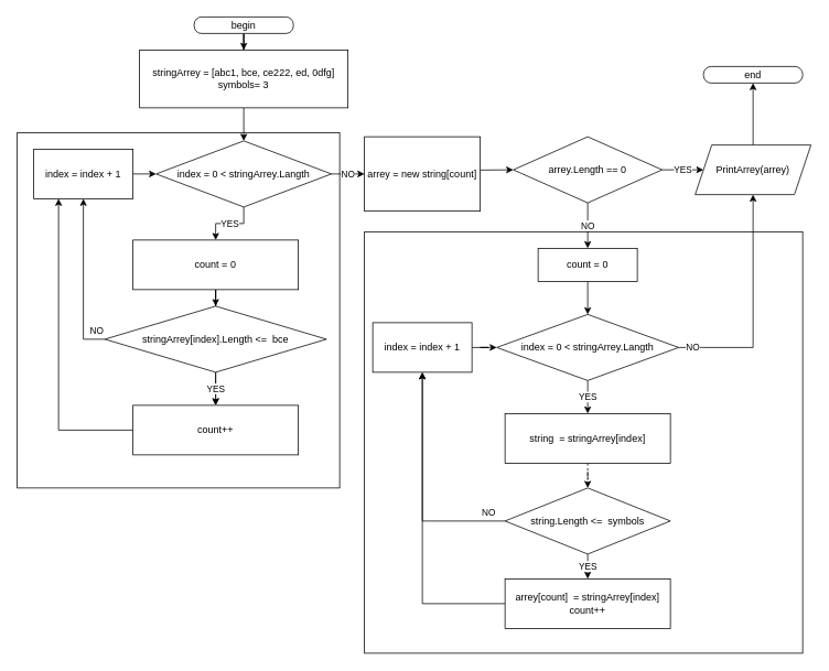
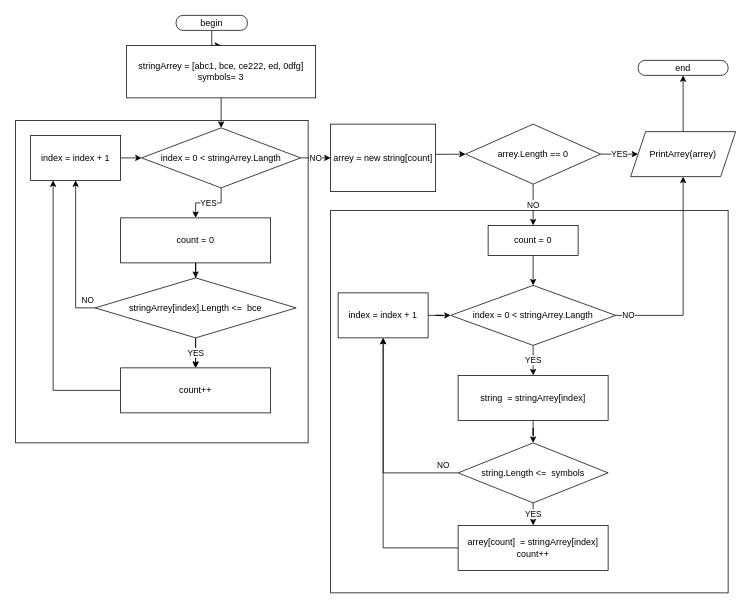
  <mxCell id="0" />
  <mxCell id="1" parent="0" />
  <mxCell id="2" value="" style="rounded=0;whiteSpace=wrap;html=1;" vertex="1" parent="1"><mxGeometry x="440" y="280" width="530" height="510" as="geometry" /></mxCell>
  <mxCell id="3" value="" style="rounded=0;whiteSpace=wrap;html=1;" vertex="1" parent="1"><mxGeometry x="20" y="160" width="390" height="430" as="geometry" /></mxCell>
  <mxCell id="4" style="edgeStyle=orthogonalEdgeStyle;rounded=0;orthogonalLoop=1;jettySize=auto;html=1;entryX=0.5;entryY=0;entryDx=0;entryDy=0;" parent="1" source="5" target="7" edge="1"><mxGeometry relative="1" as="geometry" /></mxCell>
- <mxCell id="5" value="begin" style="rounded=1;whiteSpace=wrap;html=1;arcSize=45;" parent="1" vertex="1"><mxGeometry x="234" y="20" width="120" height="20" as="geometry" /></mxCell>
+ <mxCell id="5" value="begin" style="rounded=1;whiteSpace=wrap;html=1;arcSize=45;" parent="1" vertex="1"><mxGeometry x="234" y="20" width="95" height="20" as="geometry" /></mxCell>
  <mxCell id="6" style="edgeStyle=orthogonalEdgeStyle;rounded=0;orthogonalLoop=1;jettySize=auto;html=1;" parent="1" source="7" target="10" edge="1"><mxGeometry relative="1" as="geometry" /></mxCell>
  <mxCell id="7" value="stringArrey = [abc1, bce, ce222, ed, 0dfg]&lt;br&gt;symbols= 3" style="rounded=0;whiteSpace=wrap;html=1;" parent="1" vertex="1"><mxGeometry x="168" y="60" width="252" height="70" as="geometry" /></mxCell>
  <mxCell id="8" value="YES" style="edgeStyle=orthogonalEdgeStyle;rounded=0;orthogonalLoop=1;jettySize=auto;html=1;entryX=0.5;entryY=0;entryDx=0;entryDy=0;" parent="1" source="10" target="16" edge="1"><mxGeometry relative="1" as="geometry" /></mxCell>
  <mxCell id="9" value="NO" style="edgeStyle=orthogonalEdgeStyle;rounded=0;orthogonalLoop=1;jettySize=auto;html=1;entryX=0;entryY=0.5;entryDx=0;entryDy=0;" parent="1" source="10" target="23" edge="1"><mxGeometry relative="1" as="geometry" /></mxCell>
  <mxCell id="10" value="index = 0&amp;nbsp;&amp;lt; stringArrey.Langth" style="rhombus;whiteSpace=wrap;html=1;" parent="1" vertex="1"><mxGeometry x="188" y="170" width="212" height="80" as="geometry" /></mxCell>
  <mxCell id="11" style="edgeStyle=orthogonalEdgeStyle;rounded=0;orthogonalLoop=1;jettySize=auto;html=1;entryX=0.5;entryY=0;entryDx=0;entryDy=0;" parent="1" source="14" target="18" edge="1"><mxGeometry relative="1" as="geometry" /></mxCell>
  <mxCell id="12" value="NO" style="edgeStyle=orthogonalEdgeStyle;rounded=0;orthogonalLoop=1;jettySize=auto;html=1;entryX=0.5;entryY=1;entryDx=0;entryDy=0;exitX=0;exitY=0.5;exitDx=0;exitDy=0;" parent="1" source="14" target="35" edge="1"><mxGeometry x="-0.894" y="-10" relative="1" as="geometry"><mxPoint as="offset" /></mxGeometry></mxCell>
  <mxCell id="13" value="YES" style="edgeStyle=orthogonalEdgeStyle;rounded=0;orthogonalLoop=1;jettySize=auto;html=1;" parent="1" source="14" target="18" edge="1"><mxGeometry relative="1" as="geometry" /></mxCell>
  <mxCell id="14" value="stringArrey[index].Length&amp;nbsp;&amp;lt;=&amp;nbsp; bce" style="rhombus;whiteSpace=wrap;html=1;" parent="1" vertex="1"><mxGeometry x="126" y="370" width="268" height="80" as="geometry" /></mxCell>
  <mxCell id="15" value="" style="edgeStyle=orthogonalEdgeStyle;rounded=0;orthogonalLoop=1;jettySize=auto;html=1;" edge="1" parent="1" source="16" target="14"><mxGeometry relative="1" as="geometry" /></mxCell>
  <mxCell id="16" value="count = 0" style="rounded=0;whiteSpace=wrap;html=1;" parent="1" vertex="1"><mxGeometry x="160" y="290" width="200" height="60" as="geometry" /></mxCell>
  <mxCell id="17" style="edgeStyle=orthogonalEdgeStyle;rounded=0;orthogonalLoop=1;jettySize=auto;html=1;entryX=0.25;entryY=1;entryDx=0;entryDy=0;" edge="1" parent="1" source="18" target="35"><mxGeometry relative="1" as="geometry"><Array as="points"><mxPoint x="70" y="520" /></Array></mxGeometry></mxCell>
  <mxCell id="18" value="count++" style="rounded=0;whiteSpace=wrap;html=1;" parent="1" vertex="1"><mxGeometry x="160" y="490" width="200" height="60" as="geometry" /></mxCell>
  <mxCell id="19" value="YES" style="edgeStyle=orthogonalEdgeStyle;rounded=0;orthogonalLoop=1;jettySize=auto;html=1;entryX=0;entryY=0.5;entryDx=0;entryDy=0;" parent="1" source="21" target="42" edge="1"><mxGeometry relative="1" as="geometry"><mxPoint x="850" y="205" as="targetPoint" /></mxGeometry></mxCell>
  <mxCell id="20" value="NO" style="edgeStyle=orthogonalEdgeStyle;rounded=0;orthogonalLoop=1;jettySize=auto;html=1;" parent="1" source="21" target="37" edge="1"><mxGeometry relative="1" as="geometry" /></mxCell>
  <mxCell id="21" value="arrey.Length == 0" style="rhombus;whiteSpace=wrap;html=1;" parent="1" vertex="1"><mxGeometry x="620" y="165" width="180" height="80" as="geometry" /></mxCell>
  <mxCell id="22" style="edgeStyle=orthogonalEdgeStyle;rounded=0;orthogonalLoop=1;jettySize=auto;html=1;entryX=0;entryY=0.5;entryDx=0;entryDy=0;" parent="1" target="21" edge="1"><mxGeometry relative="1" as="geometry"><mxPoint x="488" y="205" as="sourcePoint" /></mxGeometry></mxCell>
  <mxCell id="23" value="arrey = new string[count]" style="rounded=0;whiteSpace=wrap;html=1;" parent="1" vertex="1"><mxGeometry x="440" y="165" width="140" height="90" as="geometry" /></mxCell>
  <mxCell id="24" value="NO&lt;br&gt;" style="edgeStyle=orthogonalEdgeStyle;rounded=0;orthogonalLoop=1;jettySize=auto;html=1;entryX=0.5;entryY=1;entryDx=0;entryDy=0;" parent="1" source="26" target="42" edge="1"><mxGeometry x="-0.873" relative="1" as="geometry"><mxPoint as="offset" /><mxPoint x="950" y="235" as="targetPoint" /></mxGeometry></mxCell>
  <mxCell id="25" value="YES" style="edgeStyle=orthogonalEdgeStyle;rounded=0;orthogonalLoop=1;jettySize=auto;html=1;entryX=0.5;entryY=0;entryDx=0;entryDy=0;" parent="1" source="26" target="31" edge="1"><mxGeometry relative="1" as="geometry" /></mxCell>
  <mxCell id="26" value="index = 0&amp;nbsp;&amp;lt; stringArrey.Langth" style="rhombus;whiteSpace=wrap;html=1;" parent="1" vertex="1"><mxGeometry x="600" y="380" width="220" height="80" as="geometry" /></mxCell>
  <mxCell id="27" value="YES" style="edgeStyle=orthogonalEdgeStyle;rounded=0;orthogonalLoop=1;jettySize=auto;html=1;entryX=0.5;entryY=0;entryDx=0;entryDy=0;" parent="1" source="29" target="33" edge="1"><mxGeometry relative="1" as="geometry" /></mxCell>
  <mxCell id="28" value="NO" style="edgeStyle=orthogonalEdgeStyle;rounded=0;orthogonalLoop=1;jettySize=auto;html=1;entryX=0.5;entryY=1;entryDx=0;entryDy=0;" parent="1" source="29" target="39" edge="1"><mxGeometry x="-0.857" y="-10" relative="1" as="geometry"><mxPoint as="offset" /></mxGeometry></mxCell>
  <mxCell id="29" value="string.Length &amp;lt;=&amp;nbsp; symbols" style="rhombus;whiteSpace=wrap;html=1;" parent="1" vertex="1"><mxGeometry x="610" y="590" width="200" height="80" as="geometry" /></mxCell>
- <mxCell id="30" style="edgeStyle=orthogonalEdgeStyle;rounded=0;orthogonalLoop=1;jettySize=auto;html=1;entryX=0.5;entryY=0;entryDx=0;entryDy=0;dashed=1;" parent="1" source="31" target="29" edge="1"><mxGeometry relative="1" as="geometry" /></mxCell>
+ <mxCell id="30" style="edgeStyle=orthogonalEdgeStyle;rounded=0;orthogonalLoop=1;jettySize=auto;html=1;entryX=0.5;entryY=0;entryDx=0;entryDy=0;" parent="1" source="31" target="29" edge="1"><mxGeometry relative="1" as="geometry" /></mxCell>
  <mxCell id="31" value="string&amp;nbsp; = stringArrey[index]" style="rounded=0;whiteSpace=wrap;html=1;" parent="1" vertex="1"><mxGeometry x="610" y="500" width="200" height="60" as="geometry" /></mxCell>
  <mxCell id="32" style="edgeStyle=orthogonalEdgeStyle;rounded=0;orthogonalLoop=1;jettySize=auto;html=1;entryX=0.5;entryY=1;entryDx=0;entryDy=0;" parent="1" source="33" target="39" edge="1"><mxGeometry relative="1" as="geometry" /></mxCell>
  <mxCell id="33" value="arrey[count]&amp;nbsp; = stringArrey[index]&lt;br&gt;count++" style="rounded=0;whiteSpace=wrap;html=1;" parent="1" vertex="1"><mxGeometry x="610" y="700" width="200" height="60" as="geometry" /></mxCell>
  <mxCell id="34" style="edgeStyle=orthogonalEdgeStyle;rounded=0;orthogonalLoop=1;jettySize=auto;html=1;entryX=0;entryY=0.5;entryDx=0;entryDy=0;" parent="1" source="35" target="10" edge="1"><mxGeometry relative="1" as="geometry"><Array as="points"><mxPoint x="100" y="210" /></Array></mxGeometry></mxCell>
  <mxCell id="35" value="index = index + 1" style="rounded=0;whiteSpace=wrap;html=1;" parent="1" vertex="1"><mxGeometry x="40" y="180" width="120" height="60" as="geometry" /></mxCell>
  <mxCell id="36" style="edgeStyle=orthogonalEdgeStyle;rounded=0;orthogonalLoop=1;jettySize=auto;html=1;entryX=0.5;entryY=0;entryDx=0;entryDy=0;" parent="1" source="37" target="26" edge="1"><mxGeometry relative="1" as="geometry" /></mxCell>
  <mxCell id="37" value="count = 0" style="rounded=0;whiteSpace=wrap;html=1;" parent="1" vertex="1"><mxGeometry x="650" y="300" width="120" height="40" as="geometry" /></mxCell>
  <mxCell id="38" style="edgeStyle=orthogonalEdgeStyle;rounded=0;orthogonalLoop=1;jettySize=auto;html=1;" parent="1" source="39" target="26" edge="1"><mxGeometry relative="1" as="geometry" /></mxCell>
  <mxCell id="39" value="index = index + 1" style="rounded=0;whiteSpace=wrap;html=1;" parent="1" vertex="1"><mxGeometry x="450" y="390" width="120" height="60" as="geometry" /></mxCell>
  <mxCell id="40" value="end" style="rounded=1;whiteSpace=wrap;html=1;arcSize=47;" parent="1" vertex="1"><mxGeometry x="850" y="80" width="120" height="20" as="geometry" /></mxCell>
  <mxCell id="41" style="edgeStyle=orthogonalEdgeStyle;rounded=0;orthogonalLoop=1;jettySize=auto;html=1;" edge="1" parent="1" source="42" target="40"><mxGeometry relative="1" as="geometry" /></mxCell>
  <mxCell id="42" value="PrintArrey(arrey)" style="shape=parallelogram;perimeter=parallelogramPerimeter;whiteSpace=wrap;html=1;fixedSize=1;" vertex="1" parent="1"><mxGeometry x="840" y="175" width="140" height="60" as="geometry" /></mxCell>
